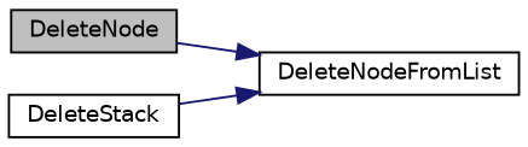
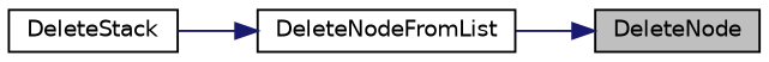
  digraph {
    rankdir=RL
    node [color=black fillcolor=white fontname=Helvetica fontsize=10 shape=record style=filled]
    edge [color=midnightblue dir=back fontname=Helvetica fontsize=10 labelfontname=Helvetica labelfontsize=10 style=solid]
    n1 [fillcolor=grey75 fontcolor=black height=0.2 label=DeleteNode width=0.4]
    n2 [height=0.2 label=DeleteNodeFromList width=0.4]
    n3 [height=0.2 label=DeleteStack width=0.4]
-   n2 -> n1
+   n1 -> n2
    n2 -> n3
  }
